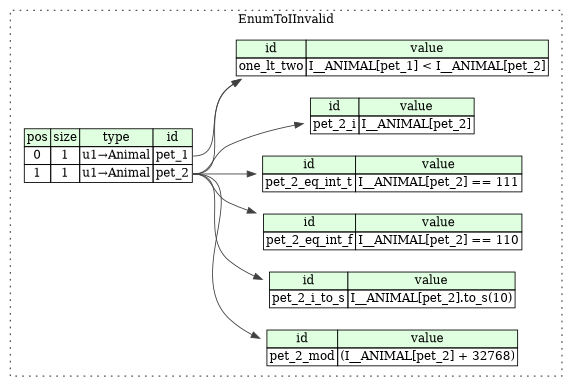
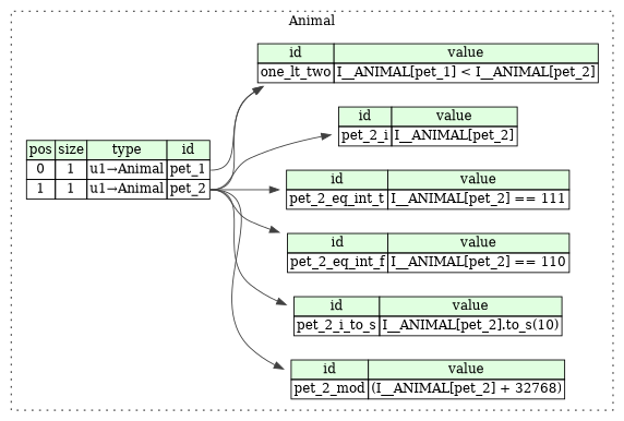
  digraph {
    rankdir=LR
    node [shape=plaintext]
    edge [color="#404040" tailport=pet_2_type]
    n1 [label=<<TABLE BORDER="0" CELLBORDER="1" CELLSPACING="0"> 			<TR><TD BGCOLOR="#E0FFE0">pos</TD><TD BGCOLOR="#E0FFE0">size</TD><TD BGCOLOR="#E0FFE0">type</TD><TD BGCOLOR="#E0FFE0">id</TD></TR> 			<TR><TD PORT="pet_1_pos">0</TD><TD PORT="pet_1_size">1</TD><TD>u1→Animal</TD><TD PORT="pet_1_type">pet_1</TD></TR> 			<TR><TD PORT="pet_2_pos">1</TD><TD PORT="pet_2_size">1</TD><TD>u1→Animal</TD><TD PORT="pet_2_type">pet_2</TD></TR> 		</TABLE>>]
    n2 [label=<<TABLE BORDER="0" CELLBORDER="1" CELLSPACING="0"> 			<TR><TD BGCOLOR="#E0FFE0">id</TD><TD BGCOLOR="#E0FFE0">value</TD></TR> 			<TR><TD>pet_2_eq_int_f</TD><TD>I__ANIMAL[pet_2] == 110</TD></TR> 		</TABLE>>]
    n3 [label=<<TABLE BORDER="0" CELLBORDER="1" CELLSPACING="0"> 			<TR><TD BGCOLOR="#E0FFE0">id</TD><TD BGCOLOR="#E0FFE0">value</TD></TR> 			<TR><TD>pet_2_mod</TD><TD>(I__ANIMAL[pet_2] + 32768)</TD></TR> 		</TABLE>>]
    n4 [label=<<TABLE BORDER="0" CELLBORDER="1" CELLSPACING="0"> 			<TR><TD BGCOLOR="#E0FFE0">id</TD><TD BGCOLOR="#E0FFE0">value</TD></TR> 			<TR><TD>pet_2_i_to_s</TD><TD>I__ANIMAL[pet_2].to_s(10)</TD></TR> 		</TABLE>>]
    n5 [label=<<TABLE BORDER="0" CELLBORDER="1" CELLSPACING="0"> 			<TR><TD BGCOLOR="#E0FFE0">id</TD><TD BGCOLOR="#E0FFE0">value</TD></TR> 			<TR><TD>one_lt_two</TD><TD>I__ANIMAL[pet_1] &lt; I__ANIMAL[pet_2]</TD></TR> 		</TABLE>>]
    n6 [label=<<TABLE BORDER="0" CELLBORDER="1" CELLSPACING="0"> 			<TR><TD BGCOLOR="#E0FFE0">id</TD><TD BGCOLOR="#E0FFE0">value</TD></TR> 			<TR><TD>pet_2_eq_int_t</TD><TD>I__ANIMAL[pet_2] == 111</TD></TR> 		</TABLE>>]
    n7 [label=<<TABLE BORDER="0" CELLBORDER="1" CELLSPACING="0"> 			<TR><TD BGCOLOR="#E0FFE0">id</TD><TD BGCOLOR="#E0FFE0">value</TD></TR> 			<TR><TD>pet_2_i</TD><TD>I__ANIMAL[pet_2]</TD></TR> 		</TABLE>>]
    subgraph cluster_1 {
-     label=EnumToIInvalid
+     label=Animal
      style=dotted
      n1
      n2
      n3
      n4
      n5
      n6
      n7
    }
    n1 -> n2
    n1 -> n3
    n1 -> n4
    n1 -> n5 [tailport=pet_1_type]
    n1 -> n5
    n1 -> n6
    n1 -> n7
  }
